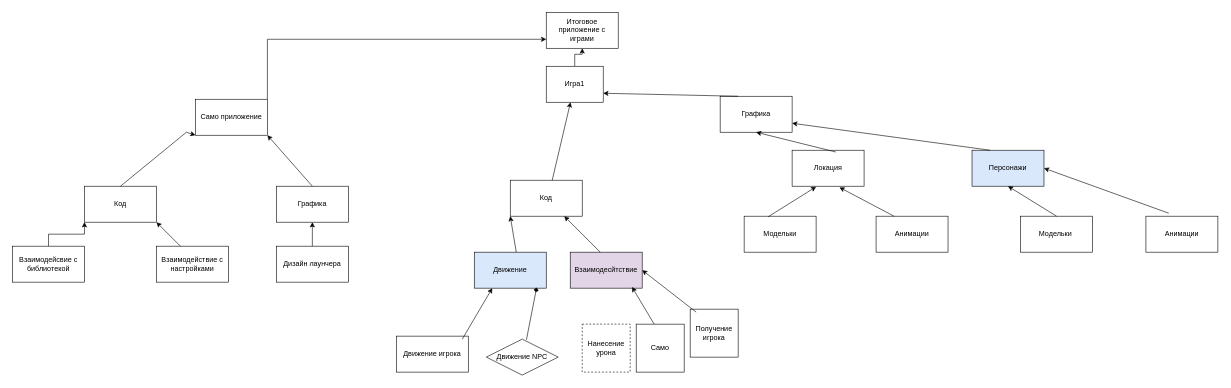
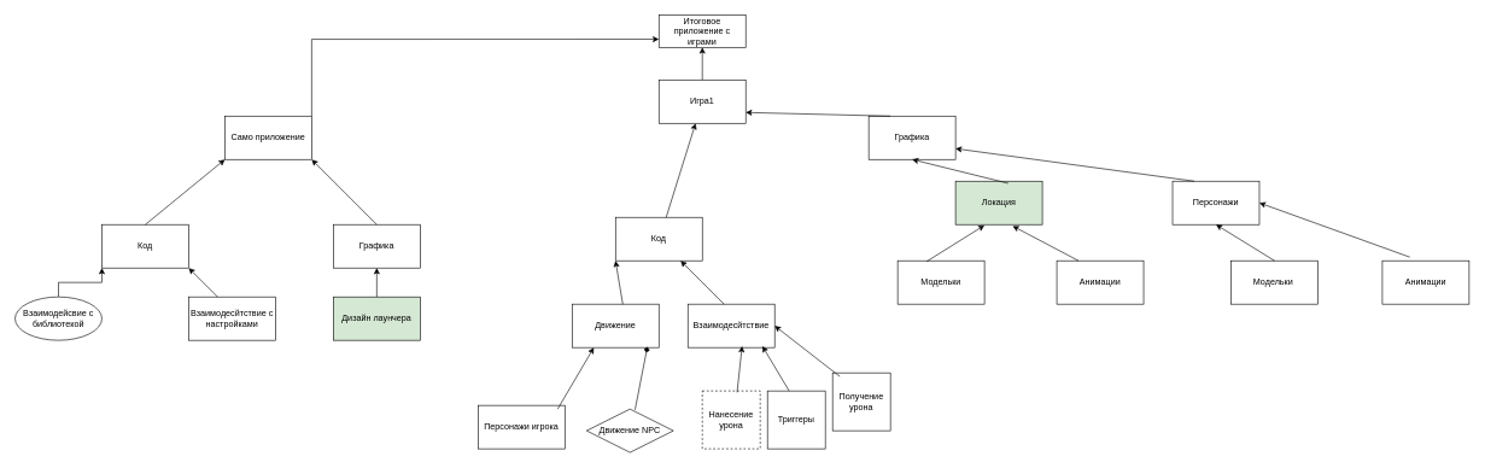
  <mxCell id="0" />
  <mxCell id="1" parent="0" />
  <mxCell id="2" style="edgeStyle=orthogonalEdgeStyle;rounded=0;orthogonalLoop=1;jettySize=auto;html=1;exitX=1;exitY=0;exitDx=0;exitDy=0;entryX=0;entryY=0.75;entryDx=0;entryDy=0;" edge="1" parent="1" source="3" target="6"><mxGeometry relative="1" as="geometry" /></mxCell>
- <mxCell id="3" value="Само приложение" style="rounded=0;whiteSpace=wrap;html=1;" vertex="1" parent="1"><mxGeometry x="325" y="165" width="120" height="60" as="geometry" /></mxCell>
+ <mxCell id="3" value="Само приложение" style="rounded=0;whiteSpace=wrap;html=1;" vertex="1" parent="1"><mxGeometry x="310" y="160" width="120" height="60" as="geometry" /></mxCell>
  <mxCell id="4" style="edgeStyle=orthogonalEdgeStyle;rounded=0;orthogonalLoop=1;jettySize=auto;html=1;exitX=0.5;exitY=0;exitDx=0;exitDy=0;" edge="1" parent="1" source="5" target="6"><mxGeometry relative="1" as="geometry" /></mxCell>
- <mxCell id="5" value="Игра1" style="rounded=0;whiteSpace=wrap;html=1;" vertex="1" parent="1"><mxGeometry x="910" y="110" width="95" height="60" as="geometry" /></mxCell>
- <mxCell id="6" value="Итоговое приложение с играми" style="rounded=0;whiteSpace=wrap;html=1;" vertex="1" parent="1"><mxGeometry x="910" y="20" width="120" height="60" as="geometry" /></mxCell>
+ <mxCell id="5" value="Игра1" style="rounded=0;whiteSpace=wrap;html=1;" vertex="1" parent="1"><mxGeometry x="910" y="110" width="120" height="60" as="geometry" /></mxCell>
+ <mxCell id="6" value="Итоговое приложение с играми" style="rounded=0;whiteSpace=wrap;html=1;" vertex="1" parent="1"><mxGeometry x="910" y="20" width="120" height="45" as="geometry" /></mxCell>
  <mxCell id="7" value="Графика" style="rounded=0;whiteSpace=wrap;html=1;" vertex="1" parent="1"><mxGeometry x="1200" y="160" width="120" height="60" as="geometry" /></mxCell>
  <mxCell id="8" value="Код" style="rounded=0;whiteSpace=wrap;html=1;" vertex="1" parent="1"><mxGeometry x="850" y="300" width="120" height="60" as="geometry" /></mxCell>
- <mxCell id="9" value="Локация" style="rounded=0;whiteSpace=wrap;html=1;" vertex="1" parent="1"><mxGeometry x="1320" y="250" width="120" height="60" as="geometry" /></mxCell>
- <mxCell id="10" value="Персонажи" style="rounded=0;whiteSpace=wrap;html=1;fillColor=#dae8fc;" vertex="1" parent="1"><mxGeometry x="1620" y="250" width="120" height="60" as="geometry" /></mxCell>
- <mxCell id="11" value="Движение" style="rounded=0;whiteSpace=wrap;html=1;fillColor=#dae8fc;" vertex="1" parent="1"><mxGeometry x="790" y="420" width="120" height="60" as="geometry" /></mxCell>
- <mxCell id="12" value="Движение игрока" style="rounded=0;whiteSpace=wrap;html=1;" vertex="1" parent="1"><mxGeometry x="660" y="560" width="120" height="60" as="geometry" /></mxCell>
+ <mxCell id="9" value="Локация" style="rounded=0;whiteSpace=wrap;html=1;fillColor=#d5e8d4;" vertex="1" parent="1"><mxGeometry x="1320" y="250" width="120" height="60" as="geometry" /></mxCell>
+ <mxCell id="10" value="Персонажи" style="rounded=0;whiteSpace=wrap;html=1;" vertex="1" parent="1"><mxGeometry x="1620" y="250" width="120" height="60" as="geometry" /></mxCell>
+ <mxCell id="11" value="Движение" style="rounded=0;whiteSpace=wrap;html=1;" vertex="1" parent="1"><mxGeometry x="790" y="420" width="120" height="60" as="geometry" /></mxCell>
+ <mxCell id="12" value="Персонажи игрока" style="rounded=0;whiteSpace=wrap;html=1;" vertex="1" parent="1"><mxGeometry x="660" y="560" width="120" height="60" as="geometry" /></mxCell>
  <mxCell id="13" value="Движение NPC" style="rhombus;whiteSpace=wrap;html=1;" vertex="1" parent="1"><mxGeometry x="810" y="565" width="120" height="60" as="geometry" /></mxCell>
- <mxCell id="14" value="Само" style="whiteSpace=wrap;html=1;aspect=fixed;" vertex="1" parent="1"><mxGeometry x="1060" y="540" width="80" height="80" as="geometry" /></mxCell>
+ <mxCell id="14" value="Триггеры" style="whiteSpace=wrap;html=1;aspect=fixed;" vertex="1" parent="1"><mxGeometry x="1060" y="540" width="80" height="80" as="geometry" /></mxCell>
  <mxCell id="15" value="" style="endArrow=classic;html=1;rounded=0;entryX=0.25;entryY=1;entryDx=0;entryDy=0;" edge="1" parent="1" target="11"><mxGeometry width="50" height="50" relative="1" as="geometry"><mxPoint x="770" y="565" as="sourcePoint" /><mxPoint x="820" y="515" as="targetPoint" /></mxGeometry></mxCell>
  <mxCell id="16" value="" style="endArrow=diamond;html=1;rounded=0;entryX=0.867;entryY=0.983;entryDx=0;entryDy=0;entryPerimeter=0;exitX=0.558;exitY=0.017;exitDx=0;exitDy=0;exitPerimeter=0;" edge="1" parent="1" source="13" target="11"><mxGeometry width="50" height="50" relative="1" as="geometry"><mxPoint x="970" y="560" as="sourcePoint" /><mxPoint x="920" y="490" as="targetPoint" /></mxGeometry></mxCell>
  <mxCell id="17" value="" style="endArrow=classic;html=1;rounded=0;entryX=0;entryY=1;entryDx=0;entryDy=0;" edge="1" parent="1" target="8"><mxGeometry width="50" height="50" relative="1" as="geometry"><mxPoint x="860" y="420" as="sourcePoint" /><mxPoint x="910" y="370" as="targetPoint" /></mxGeometry></mxCell>
- <mxCell id="18" value="Взаимодесйтствие" style="rounded=0;whiteSpace=wrap;html=1;fillColor=#e1d5e7;" vertex="1" parent="1"><mxGeometry x="950" y="420" width="120" height="60" as="geometry" /></mxCell>
+ <mxCell id="18" value="Взаимодесйтствие" style="rounded=0;whiteSpace=wrap;html=1;" vertex="1" parent="1"><mxGeometry x="950" y="420" width="120" height="60" as="geometry" /></mxCell>
  <mxCell id="19" value="" style="endArrow=classic;html=1;rounded=0;" edge="1" parent="1" target="8"><mxGeometry width="50" height="50" relative="1" as="geometry"><mxPoint x="1000" y="420" as="sourcePoint" /><mxPoint x="1050" y="370" as="targetPoint" /></mxGeometry></mxCell>
  <mxCell id="20" value="Нанесение урона" style="whiteSpace=wrap;html=1;aspect=fixed;dashed=1;" vertex="1" parent="1"><mxGeometry x="970" y="540" width="80" height="80" as="geometry" /></mxCell>
- <mxCell id="21" value="Получение игрока" style="whiteSpace=wrap;html=1;aspect=fixed;" vertex="1" parent="1"><mxGeometry x="1150" y="515" width="80" height="80" as="geometry" /></mxCell>
+ <mxCell id="21" value="Получение урона" style="whiteSpace=wrap;html=1;aspect=fixed;" vertex="1" parent="1"><mxGeometry x="1150" y="515" width="80" height="80" as="geometry" /></mxCell>
+ <mxCell id="22" value="" style="endArrow=classic;html=1;rounded=0;entryX=0.625;entryY=0.967;entryDx=0;entryDy=0;entryPerimeter=0;exitX=0.6;exitY=0.025;exitDx=0;exitDy=0;exitPerimeter=0;" edge="1" parent="1" source="20" target="18"><mxGeometry width="50" height="50" relative="1" as="geometry"><mxPoint x="1070" y="515" as="sourcePoint" /><mxPoint x="1120" y="465" as="targetPoint" /></mxGeometry></mxCell>
  <mxCell id="23" value="" style="endArrow=classic;html=1;rounded=0;entryX=1;entryY=0.5;entryDx=0;entryDy=0;" edge="1" parent="1" target="18"><mxGeometry width="50" height="50" relative="1" as="geometry"><mxPoint x="1160" y="520" as="sourcePoint" /><mxPoint x="1210" y="470" as="targetPoint" /></mxGeometry></mxCell>
  <mxCell id="24" value="" style="endArrow=classic;html=1;rounded=0;entryX=0.858;entryY=0.967;entryDx=0;entryDy=0;entryPerimeter=0;" edge="1" parent="1" target="18"><mxGeometry width="50" height="50" relative="1" as="geometry"><mxPoint x="1090" y="540" as="sourcePoint" /><mxPoint x="1140" y="490" as="targetPoint" /></mxGeometry></mxCell>
  <mxCell id="25" value="" style="endArrow=classic;html=1;rounded=0;" edge="1" parent="1" target="5"><mxGeometry width="50" height="50" relative="1" as="geometry"><mxPoint x="920" y="300" as="sourcePoint" /><mxPoint x="970" y="250" as="targetPoint" /></mxGeometry></mxCell>
  <mxCell id="26" value="" style="endArrow=classic;html=1;rounded=0;entryX=0.5;entryY=1;entryDx=0;entryDy=0;exitX=0.608;exitY=0.05;exitDx=0;exitDy=0;exitPerimeter=0;" edge="1" parent="1" source="9" target="7"><mxGeometry width="50" height="50" relative="1" as="geometry"><mxPoint x="1150" y="350" as="sourcePoint" /><mxPoint x="1200" y="300" as="targetPoint" /></mxGeometry></mxCell>
  <mxCell id="27" value="" style="endArrow=classic;html=1;rounded=0;entryX=1;entryY=0.75;entryDx=0;entryDy=0;exitX=0.25;exitY=0;exitDx=0;exitDy=0;" edge="1" parent="1" source="7" target="5"><mxGeometry width="50" height="50" relative="1" as="geometry"><mxPoint x="1080" y="220" as="sourcePoint" /><mxPoint x="1130" y="170" as="targetPoint" /></mxGeometry></mxCell>
  <mxCell id="28" value="" style="endArrow=classic;html=1;rounded=0;entryX=1;entryY=0.75;entryDx=0;entryDy=0;exitX=0.25;exitY=0;exitDx=0;exitDy=0;" edge="1" parent="1" source="10" target="7"><mxGeometry width="50" height="50" relative="1" as="geometry"><mxPoint x="1330" y="270" as="sourcePoint" /><mxPoint x="1380" y="220" as="targetPoint" /></mxGeometry></mxCell>
  <mxCell id="29" value="Модельки" style="rounded=0;whiteSpace=wrap;html=1;" vertex="1" parent="1"><mxGeometry x="1240" y="360" width="120" height="60" as="geometry" /></mxCell>
  <mxCell id="30" value="Анимации" style="rounded=0;whiteSpace=wrap;html=1;" vertex="1" parent="1"><mxGeometry x="1460" y="360" width="120" height="60" as="geometry" /></mxCell>
  <mxCell id="31" value="Модельки&amp;nbsp;" style="rounded=0;whiteSpace=wrap;html=1;" vertex="1" parent="1"><mxGeometry x="1701" y="360" width="120" height="60" as="geometry" /></mxCell>
  <mxCell id="32" value="Анимации" style="rounded=0;whiteSpace=wrap;html=1;" vertex="1" parent="1"><mxGeometry x="1910" y="360" width="120" height="60" as="geometry" /></mxCell>
  <mxCell id="33" value="" style="endArrow=classic;html=1;rounded=0;entryX=0.333;entryY=1.017;entryDx=0;entryDy=0;entryPerimeter=0;exitX=0.333;exitY=0.017;exitDx=0;exitDy=0;exitPerimeter=0;" edge="1" parent="1" source="29" target="9"><mxGeometry width="50" height="50" relative="1" as="geometry"><mxPoint x="1300" y="360" as="sourcePoint" /><mxPoint x="1350" y="310" as="targetPoint" /></mxGeometry></mxCell>
  <mxCell id="34" value="" style="endArrow=classic;html=1;rounded=0;entryX=0.658;entryY=1.033;entryDx=0;entryDy=0;entryPerimeter=0;exitX=0.25;exitY=0;exitDx=0;exitDy=0;" edge="1" parent="1" source="30" target="9"><mxGeometry width="50" height="50" relative="1" as="geometry"><mxPoint x="1450" y="360" as="sourcePoint" /><mxPoint x="1500" y="310" as="targetPoint" /></mxGeometry></mxCell>
  <mxCell id="35" value="" style="endArrow=classic;html=1;rounded=0;entryX=0.5;entryY=1;entryDx=0;entryDy=0;exitX=0.5;exitY=0;exitDx=0;exitDy=0;" edge="1" parent="1" source="31" target="10"><mxGeometry width="50" height="50" relative="1" as="geometry"><mxPoint x="1770" y="350" as="sourcePoint" /><mxPoint x="1820" y="300" as="targetPoint" /></mxGeometry></mxCell>
  <mxCell id="36" value="" style="endArrow=classic;html=1;rounded=0;entryX=1;entryY=0.5;entryDx=0;entryDy=0;exitX=0.317;exitY=-0.083;exitDx=0;exitDy=0;exitPerimeter=0;" edge="1" parent="1" source="32" target="10"><mxGeometry width="50" height="50" relative="1" as="geometry"><mxPoint x="1900" y="330" as="sourcePoint" /><mxPoint x="1950" y="280" as="targetPoint" /></mxGeometry></mxCell>
  <mxCell id="37" value="Код" style="rounded=0;whiteSpace=wrap;html=1;" vertex="1" parent="1"><mxGeometry x="140" y="310" width="120" height="60" as="geometry" /></mxCell>
  <mxCell id="38" value="Графика&lt;br&gt;" style="rounded=0;whiteSpace=wrap;html=1;" vertex="1" parent="1"><mxGeometry x="460" y="310" width="120" height="60" as="geometry" /></mxCell>
  <mxCell id="39" value="" style="endArrow=classic;html=1;rounded=0;exitX=0.5;exitY=0;exitDx=0;exitDy=0;entryX=0;entryY=1;entryDx=0;entryDy=0;" edge="1" parent="1" source="37" target="3"><mxGeometry width="50" height="50" relative="1" as="geometry"><mxPoint x="460" y="390" as="sourcePoint" /><mxPoint x="510" y="340" as="targetPoint" /><Array as="points"><mxPoint x="310" y="220" /></Array></mxGeometry></mxCell>
  <mxCell id="40" value="" style="endArrow=classic;html=1;rounded=0;entryX=1;entryY=1;entryDx=0;entryDy=0;exitX=0.5;exitY=0;exitDx=0;exitDy=0;" edge="1" parent="1" source="38" target="3"><mxGeometry width="50" height="50" relative="1" as="geometry"><mxPoint x="500" y="300" as="sourcePoint" /><mxPoint x="550" y="250" as="targetPoint" /></mxGeometry></mxCell>
  <mxCell id="41" style="edgeStyle=orthogonalEdgeStyle;rounded=0;orthogonalLoop=1;jettySize=auto;html=1;exitX=0.5;exitY=0;exitDx=0;exitDy=0;entryX=0;entryY=1;entryDx=0;entryDy=0;" edge="1" parent="1" source="42" target="37"><mxGeometry relative="1" as="geometry" /></mxCell>
- <mxCell id="42" value="Взаимодейсвие с библиотекой" style="rounded=0;whiteSpace=wrap;html=1;" vertex="1" parent="1"><mxGeometry x="20" y="410" width="120" height="60" as="geometry" /></mxCell>
- <mxCell id="43" value="Взаимодействие с настройками&lt;br&gt;" style="rounded=0;whiteSpace=wrap;html=1;" vertex="1" parent="1"><mxGeometry x="260" y="410" width="120" height="60" as="geometry" /></mxCell>
+ <mxCell id="42" value="Взаимодейсвие с библиотекой" style="ellipse;whiteSpace=wrap;html=1;" vertex="1" parent="1"><mxGeometry x="20" y="410" width="120" height="60" as="geometry" /></mxCell>
+ <mxCell id="43" value="Взаимодесйтствие с настройками&lt;br&gt;" style="rounded=0;whiteSpace=wrap;html=1;" vertex="1" parent="1"><mxGeometry x="260" y="410" width="120" height="60" as="geometry" /></mxCell>
  <mxCell id="44" value="" style="endArrow=classic;html=1;rounded=0;entryX=1;entryY=1;entryDx=0;entryDy=0;" edge="1" parent="1" target="37"><mxGeometry width="50" height="50" relative="1" as="geometry"><mxPoint x="300" y="410" as="sourcePoint" /><mxPoint x="350" y="360" as="targetPoint" /></mxGeometry></mxCell>
- <mxCell id="45" value="Дизайн лаунчера&lt;br&gt;" style="rounded=0;whiteSpace=wrap;html=1;rotation=0;" vertex="1" parent="1"><mxGeometry x="460" y="410" width="120" height="60" as="geometry" /></mxCell>
+ <mxCell id="45" value="Дизайн лаунчера&lt;br&gt;" style="rounded=0;whiteSpace=wrap;html=1;rotation=0;fillColor=#d5e8d4;" vertex="1" parent="1"><mxGeometry x="460" y="410" width="120" height="60" as="geometry" /></mxCell>
  <mxCell id="46" value="" style="endArrow=classic;html=1;rounded=0;exitX=0.5;exitY=0;exitDx=0;exitDy=0;entryX=0.5;entryY=1;entryDx=0;entryDy=0;" edge="1" parent="1" source="45" target="38"><mxGeometry width="50" height="50" relative="1" as="geometry"><mxPoint x="460" y="390" as="sourcePoint" /><mxPoint x="510" y="340" as="targetPoint" /></mxGeometry></mxCell>
